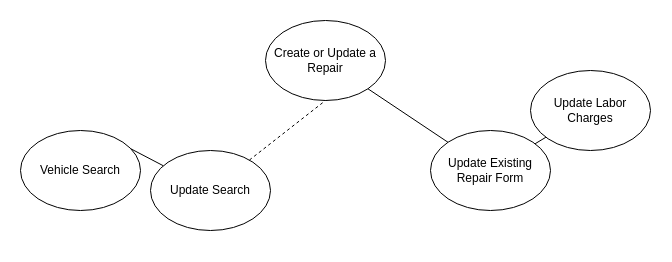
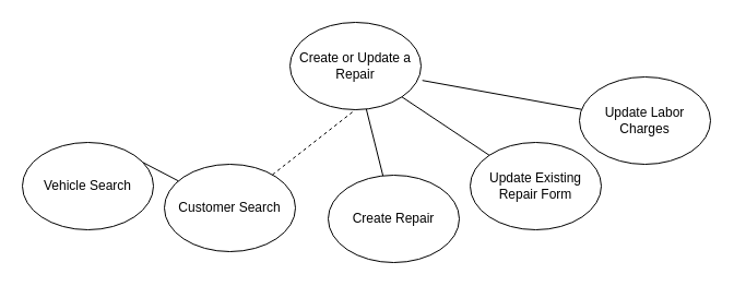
  <mxCell id="0" />
  <mxCell id="1" parent="0" />
  <mxCell id="2" value="Create or Update a Repair" style="ellipse;whiteSpace=wrap;html=1;" vertex="1" parent="1"><mxGeometry x="265" y="20" width="120" height="80" as="geometry" /></mxCell>
  <mxCell id="3" value="" style="endArrow=none;html=1;rounded=0;exitX=0.717;exitY=0.07;exitDx=0;exitDy=0;exitPerimeter=0;" edge="1" parent="1" source="6" target="5"><mxGeometry width="50" height="50" relative="1" as="geometry"><mxPoint x="200" y="170" as="sourcePoint" /><mxPoint x="350" y="210" as="targetPoint" /></mxGeometry></mxCell>
- <mxCell id="5" value="Update Search" style="ellipse;whiteSpace=wrap;html=1;" vertex="1" parent="1"><mxGeometry x="150" y="150" width="120" height="80" as="geometry" /></mxCell>
+ <mxCell id="4" value="Create Repair" style="ellipse;whiteSpace=wrap;html=1;" vertex="1" parent="1"><mxGeometry x="300" y="160" width="120" height="80" as="geometry" /></mxCell>
+ <mxCell id="5" value="Customer Search" style="ellipse;whiteSpace=wrap;html=1;" vertex="1" parent="1"><mxGeometry x="150" y="150" width="120" height="80" as="geometry" /></mxCell>
  <mxCell id="6" value="Vehicle Search" style="ellipse;whiteSpace=wrap;html=1;" vertex="1" parent="1"><mxGeometry x="20" y="130" width="120" height="80" as="geometry" /></mxCell>
  <mxCell id="7" value="" style="endArrow=none;html=1;rounded=0;entryX=0.5;entryY=1;entryDx=0;entryDy=0;dashed=1;" edge="1" parent="1" source="5" target="2"><mxGeometry width="50" height="50" relative="1" as="geometry"><mxPoint x="196.04" y="185.6" as="sourcePoint" /><mxPoint x="247.6" y="133.6" as="targetPoint" /></mxGeometry></mxCell>
+ <mxCell id="8" value="" style="endArrow=none;html=1;rounded=0;" edge="1" parent="1" source="4" target="2"><mxGeometry width="50" height="50" relative="1" as="geometry"><mxPoint x="206.04" y="195.6" as="sourcePoint" /><mxPoint x="257.6" y="143.6" as="targetPoint" /></mxGeometry></mxCell>
  <mxCell id="9" value="" style="endArrow=none;html=1;rounded=0;entryX=1;entryY=1;entryDx=0;entryDy=0;" edge="1" parent="1" source="12" target="2"><mxGeometry width="50" height="50" relative="1" as="geometry"><mxPoint x="420" y="140" as="sourcePoint" /><mxPoint x="331.96" y="113.6" as="targetPoint" /></mxGeometry></mxCell>
- <mxCell id="10" value="" style="endArrow=none;html=1;rounded=0;" edge="1" parent="1" source="11" target="12"><mxGeometry width="50" height="50" relative="1" as="geometry"><mxPoint x="480" y="100" as="sourcePoint" /><mxPoint x="341.96" y="123.6" as="targetPoint" /></mxGeometry></mxCell>
+ <mxCell id="10" value="" style="endArrow=none;html=1;rounded=0;entryX=1.01;entryY=0.665;entryDx=0;entryDy=0;entryPerimeter=0;" edge="1" parent="1" source="11" target="2"><mxGeometry width="50" height="50" relative="1" as="geometry"><mxPoint x="480" y="100" as="sourcePoint" /><mxPoint x="341.96" y="123.6" as="targetPoint" /></mxGeometry></mxCell>
  <mxCell id="11" value="Update Labor Charges" style="ellipse;whiteSpace=wrap;html=1;" vertex="1" parent="1"><mxGeometry x="530" y="70" width="120" height="80" as="geometry" /></mxCell>
  <mxCell id="12" value="Update Existing Repair Form" style="ellipse;whiteSpace=wrap;html=1;" vertex="1" parent="1"><mxGeometry x="430" y="130" width="120" height="80" as="geometry" /></mxCell>
